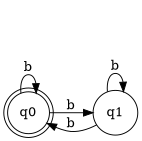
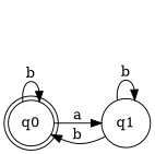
  digraph {
    rankdir=LR
    node [margin=0.1 shape=circle]
    q0 [margin=0 shape=doublecircle]
    q1
    " " [color=white width=0]
    q0 -> q0 [label=b]
-   q0 -> q1 [label=b]
+   q0 -> q1 [label=a]
    q1 -> q0 [label=b]
    q1 -> q1 [label=b]
  }
